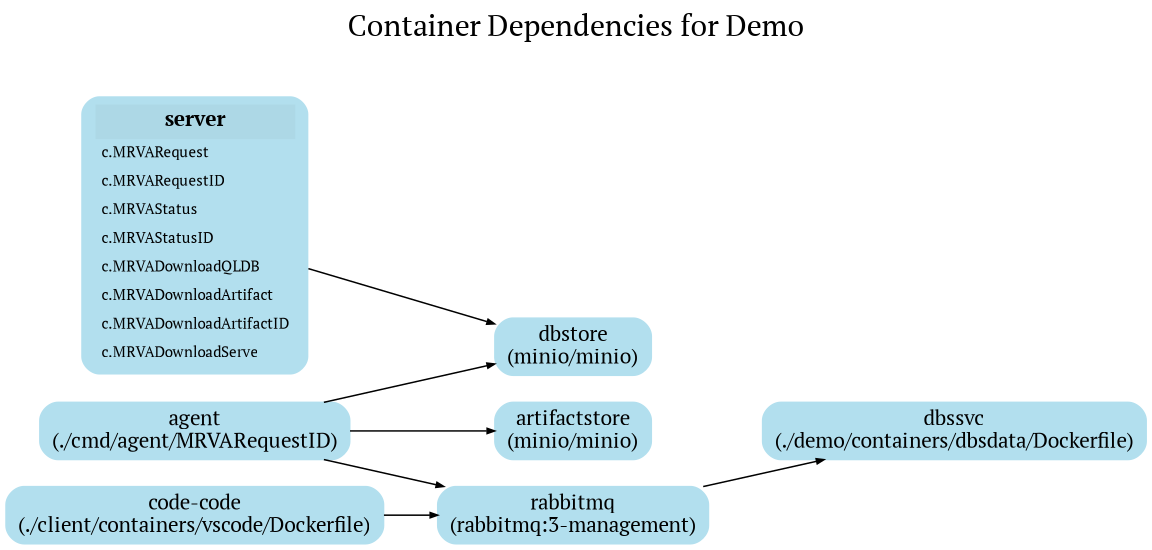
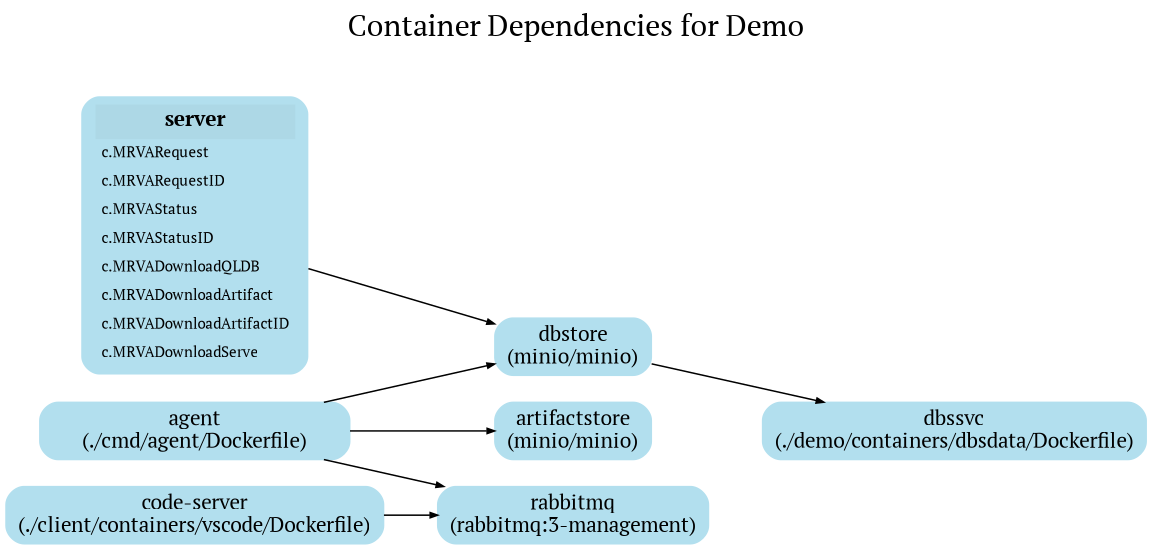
  digraph {
    fontname="PT Serif"
    fontsize=20
    label="Container Dependencies for Demo"
    labelloc=top
    rankdir=LR
    node [color=lightblue2 fontname="PT Serif" shape=box style="rounded,filled"]
    edge [arrowsize=0.5 fontname="PT Serif"]
    n1 [label="dbssvc\n(./demo/containers/dbsdata/Dockerfile)"]
    n2 [label="dbstore\n(minio/minio)"]
-   n3 [label="code-code\n(./client/containers/vscode/Dockerfile)"]
+   n3 [label="code-server\n(./client/containers/vscode/Dockerfile)"]
    n4 [label="rabbitmq\n(rabbitmq:3-management)"]
    n5 [label="artifactstore\n(minio/minio)"]
-   n6 [label="agent\n(./cmd/agent/MRVARequestID)"]
+   n6 [label="agent\n(./cmd/agent/Dockerfile)"]
    n7 [label=<             <table border="1" cellborder="0" cellspacing="0" cellpadding="4">                 <tr><td colspan="1" bgcolor="lightblue"><b>server</b></td></tr>                 <tr><td align="left"><font point-size="10">c.MRVARequest</font></td></tr>                 <tr><td align="left"><font point-size="10">c.MRVARequestID</font></td></tr>                 <tr><td align="left"><font point-size="10">c.MRVAStatus</font></td></tr>                 <tr><td align="left"><font point-size="10">c.MRVAStatusID</font></td></tr>                 <tr><td align="left"><font point-size="10">c.MRVADownloadQLDB</font></td></tr>                 <tr><td align="left"><font point-size="10">c.MRVADownloadArtifact</font></td></tr>                 <tr><td align="left"><font point-size="10">c.MRVADownloadArtifactID</font></td></tr>                 <tr><td align="left"><font point-size="10">c.MRVADownloadServe</font></td></tr>             </table>         > shape=plaintext]
-   n4 -> n1
+   n2 -> n1
    n3 -> n4
    n6 -> n2
    n6 -> n4
    n6 -> n5
    n7 -> n2
  }
